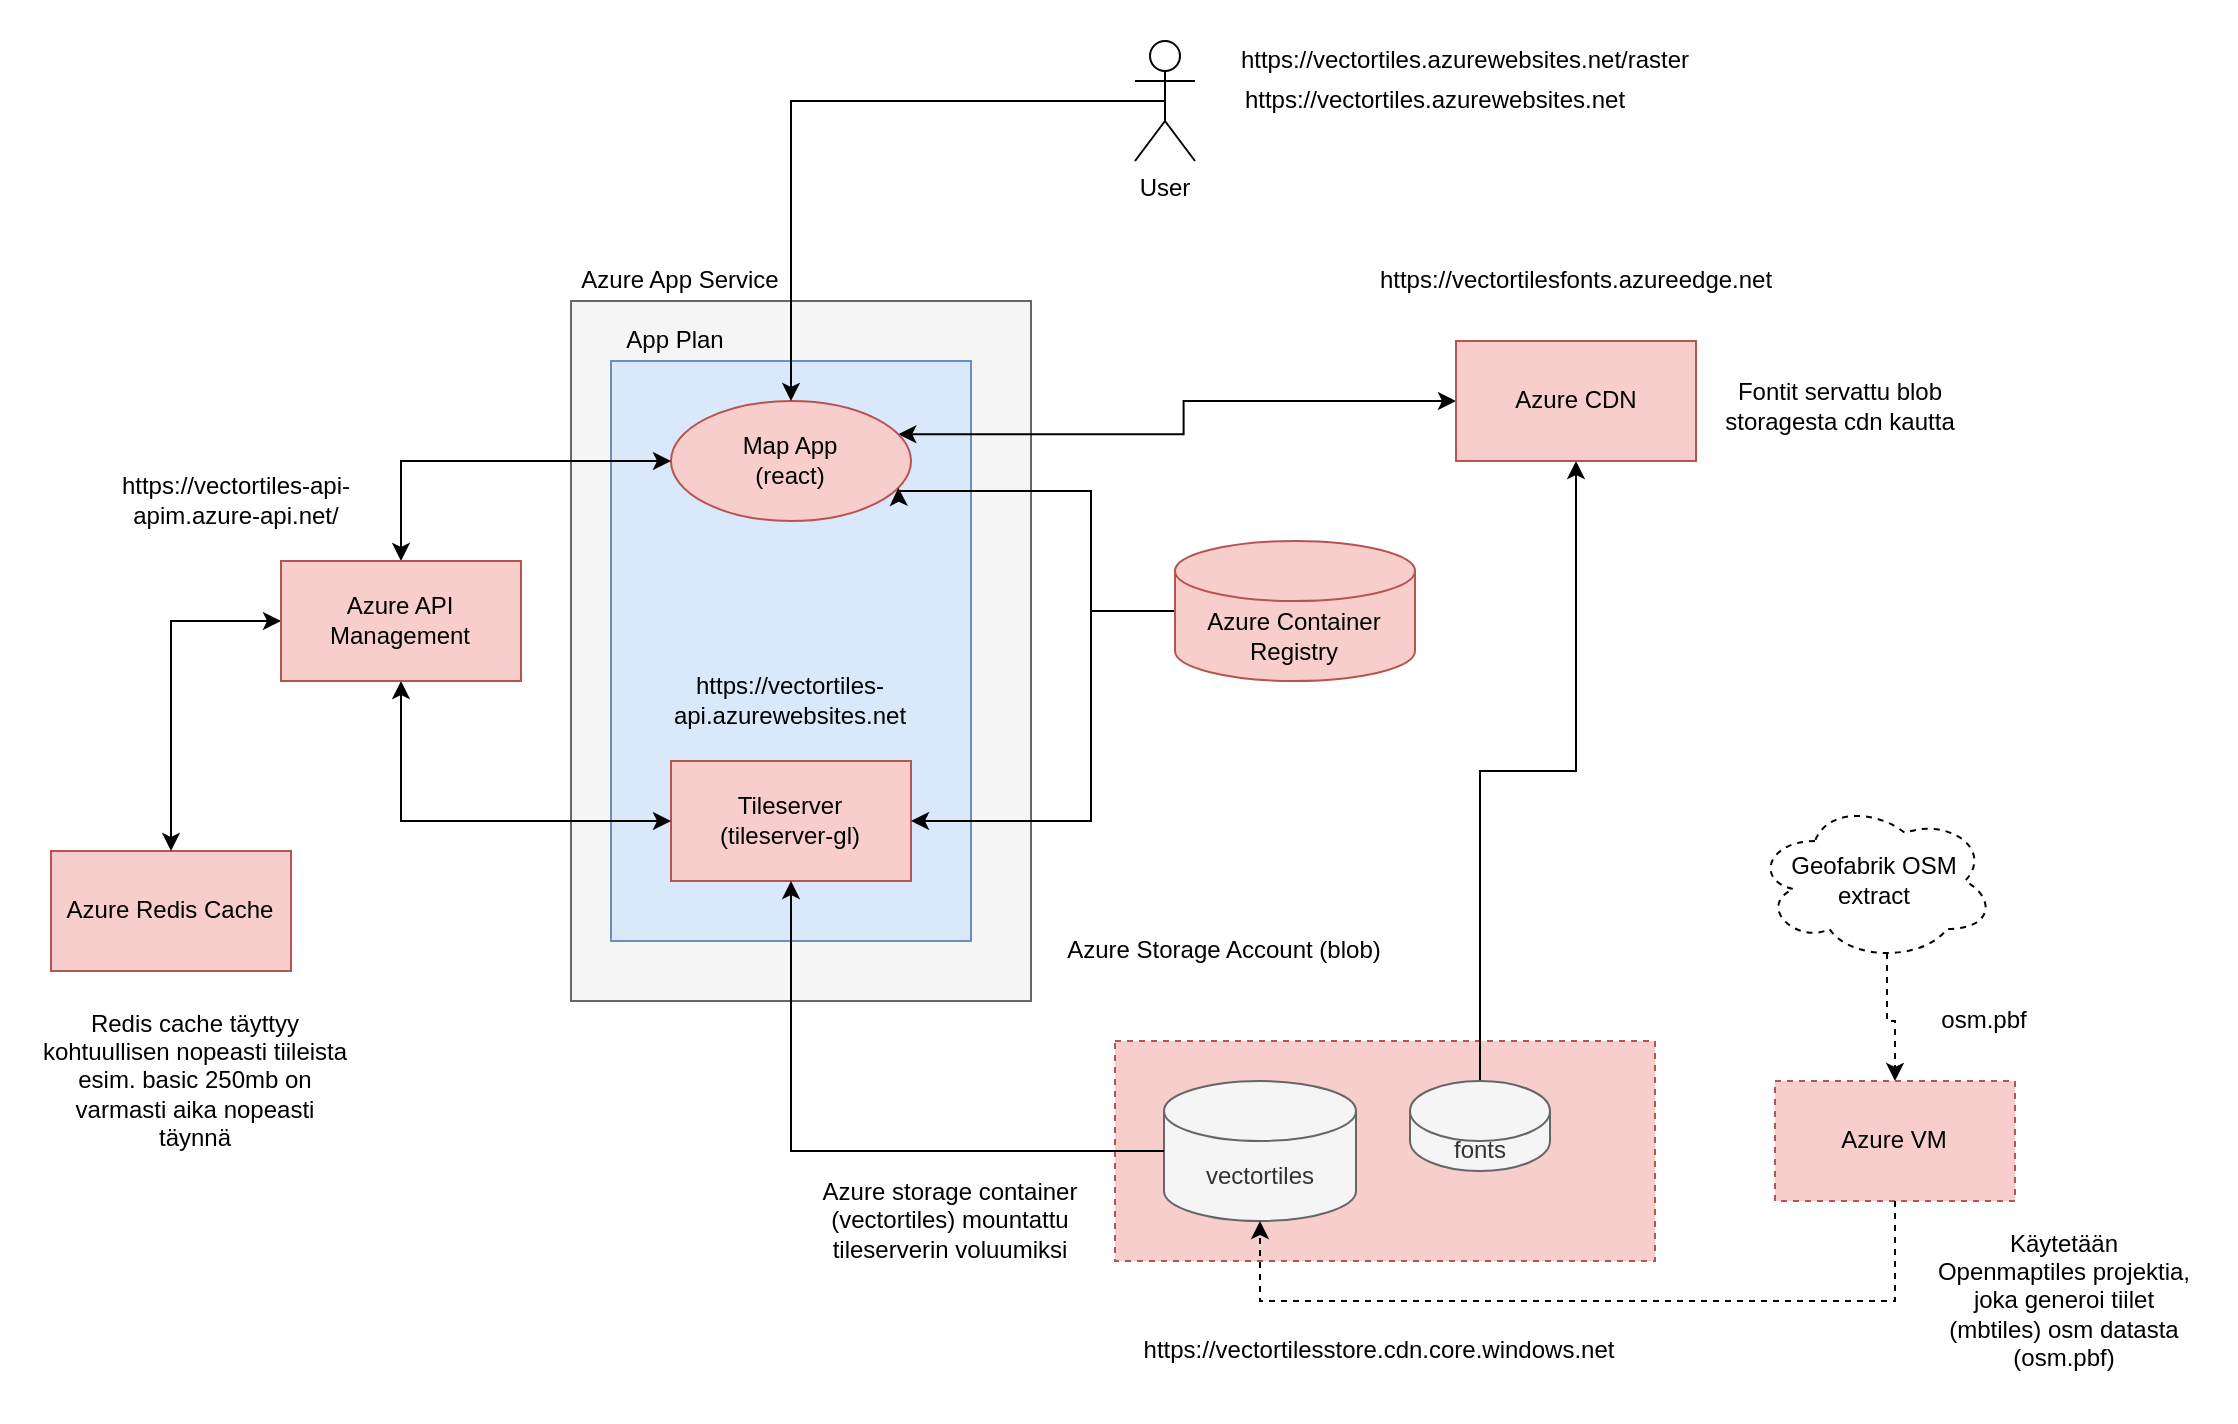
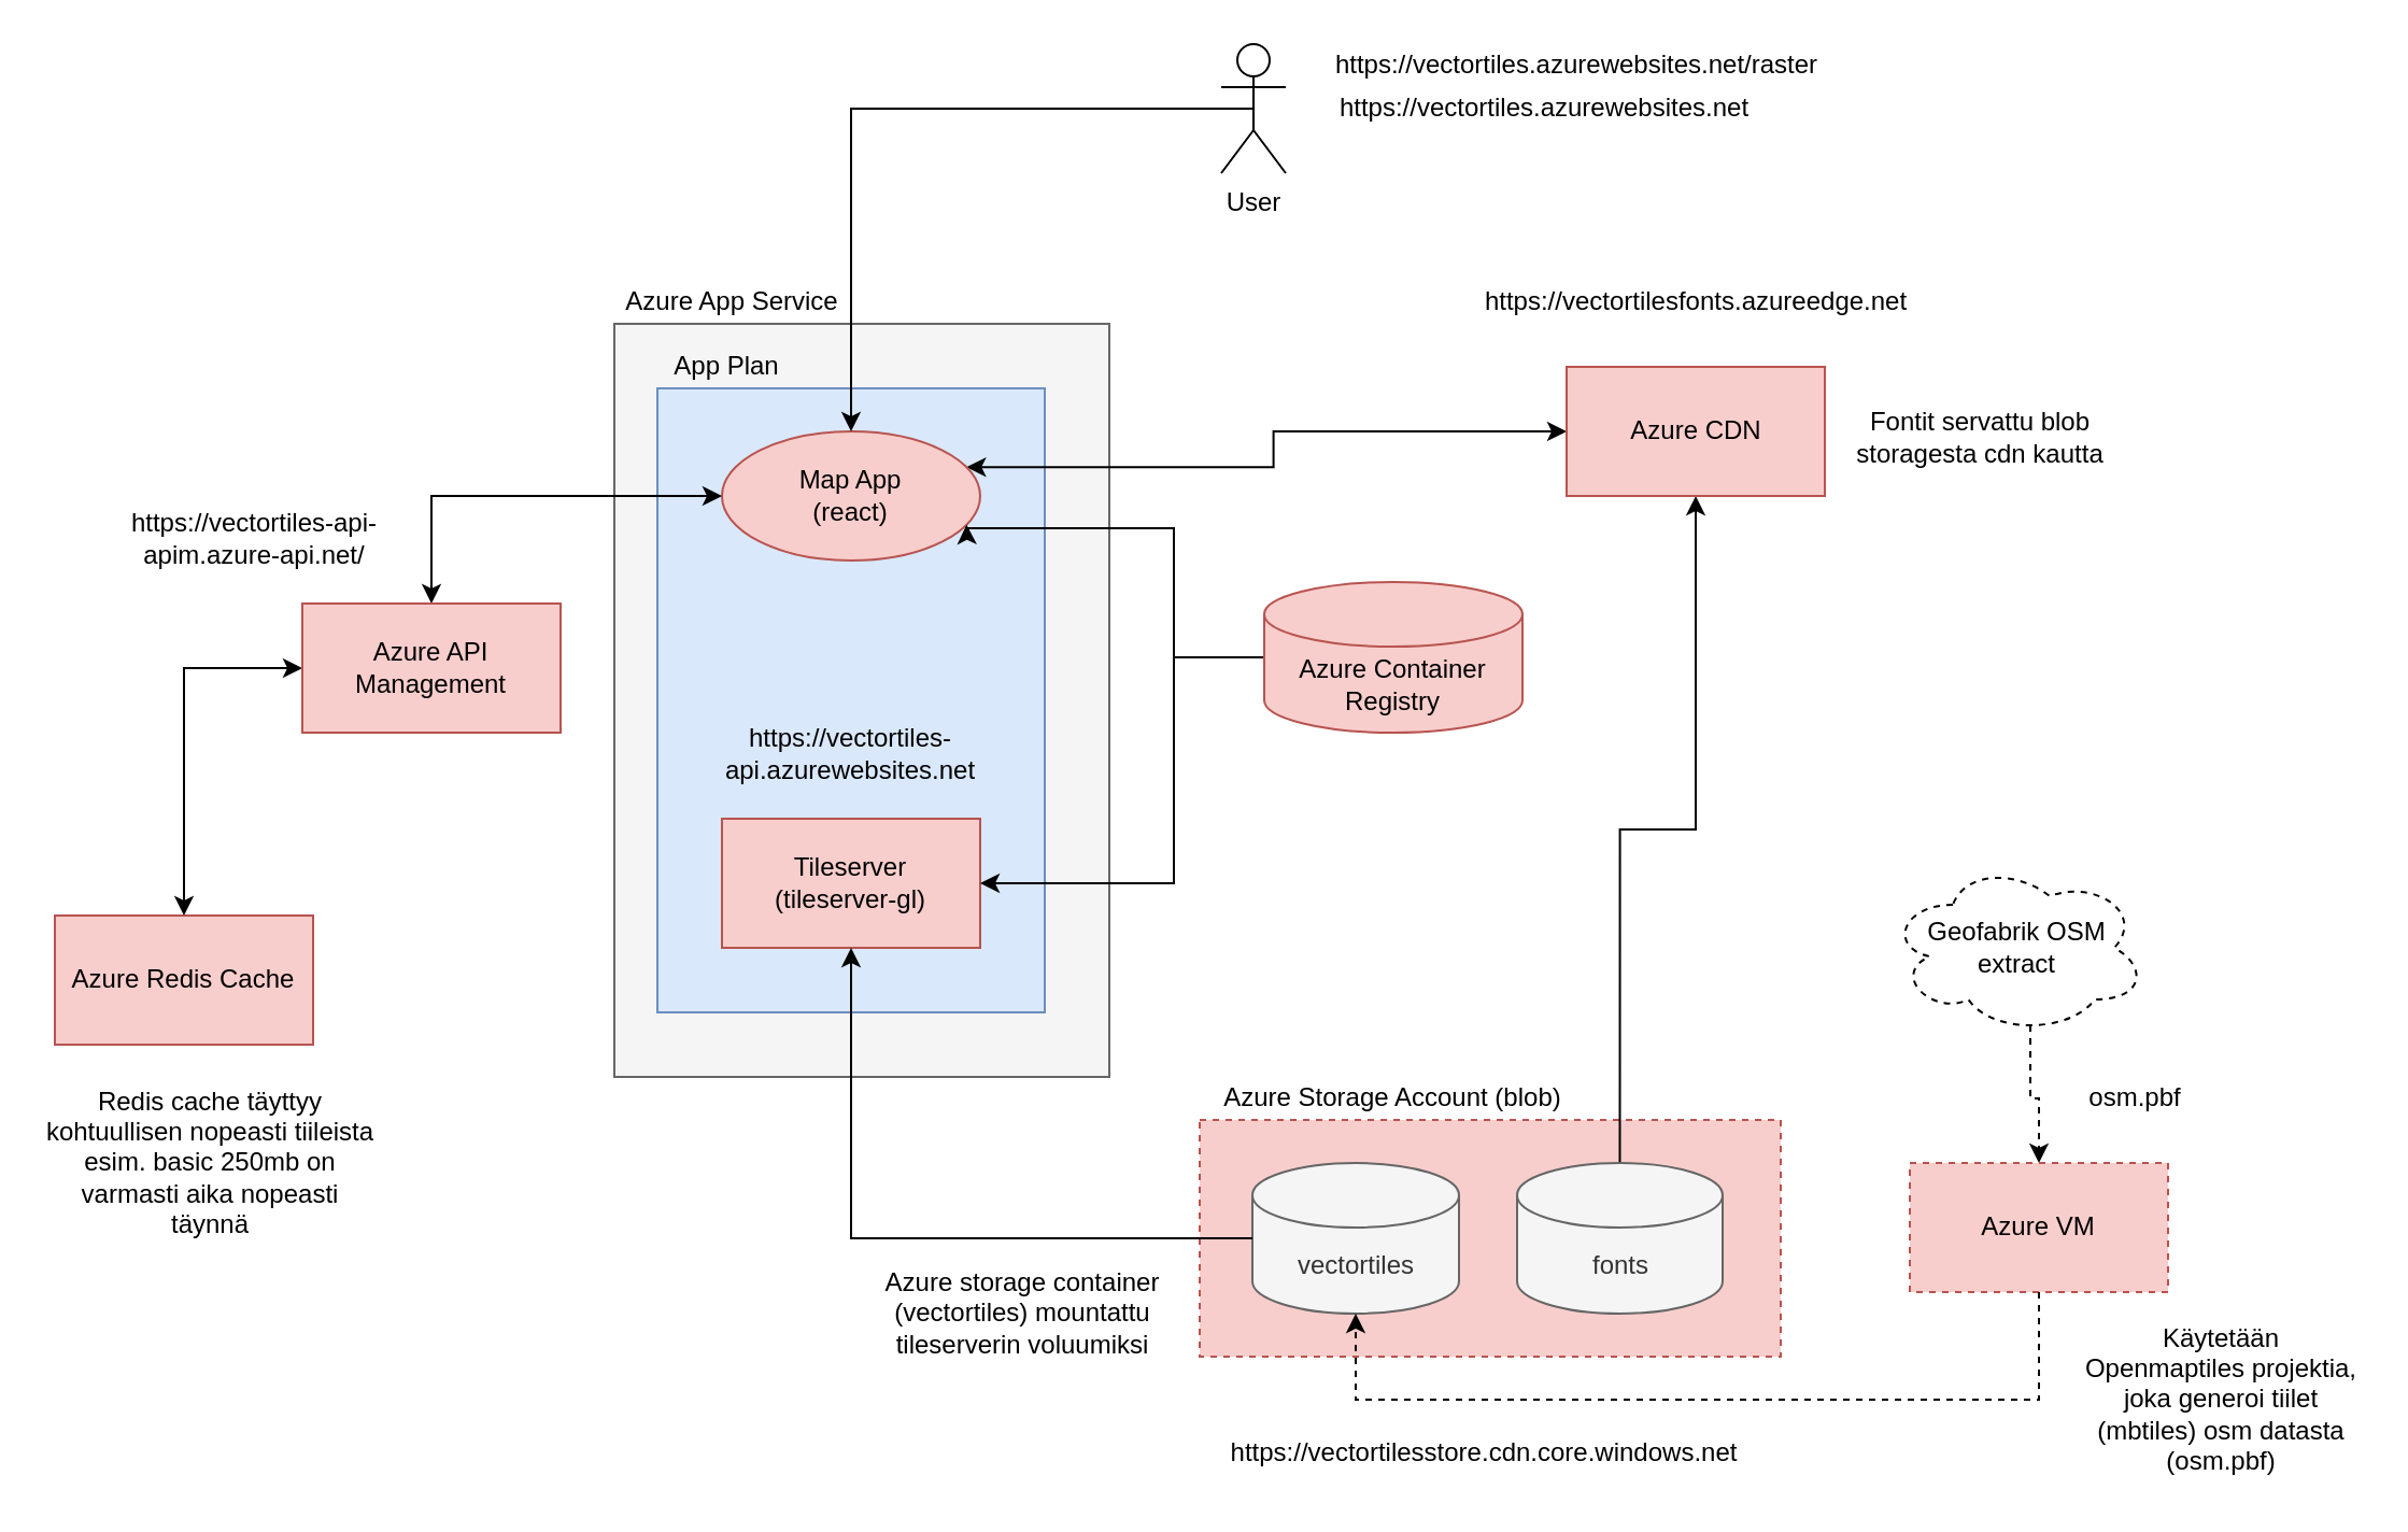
  <mxCell id="0" />
  <mxCell id="1" parent="0" />
  <mxCell id="2" value="" style="rounded=0;whiteSpace=wrap;html=1;dashed=1;fillColor=#f8cecc;strokeColor=#b85450;" vertex="1" parent="1"><mxGeometry x="557" y="520" width="270" height="110" as="geometry" /></mxCell>
  <mxCell id="3" value="" style="rounded=0;whiteSpace=wrap;html=1;fillColor=#f5f5f5;strokeColor=#666666;fontColor=#333333;" parent="1" vertex="1"><mxGeometry x="285" y="150" width="230" height="350" as="geometry" /></mxCell>
  <mxCell id="4" style="edgeStyle=orthogonalEdgeStyle;rounded=0;orthogonalLoop=1;jettySize=auto;html=1;exitX=0.5;exitY=0;exitDx=0;exitDy=0;exitPerimeter=0;entryX=0.5;entryY=1;entryDx=0;entryDy=0;" parent="1" source="39" target="26" edge="1"><mxGeometry relative="1" as="geometry" /></mxCell>
  <mxCell id="5" value="vectortiles" style="shape=cylinder3;whiteSpace=wrap;html=1;boundedLbl=1;backgroundOutline=1;size=15;fillColor=#f5f5f5;strokeColor=#666666;fontColor=#333333;" parent="1" vertex="1"><mxGeometry x="581.5" y="540" width="96" height="70" as="geometry" /></mxCell>
  <mxCell id="6" value="Azure App Service" style="text;html=1;strokeColor=none;fillColor=none;align=center;verticalAlign=middle;whiteSpace=wrap;rounded=0;" parent="1" vertex="1"><mxGeometry x="285" y="130" width="110" height="20" as="geometry" /></mxCell>
  <mxCell id="7" value="" style="rounded=0;whiteSpace=wrap;html=1;fillColor=#dae8fc;strokeColor=#6c8ebf;" parent="1" vertex="1"><mxGeometry x="305" y="180" width="180" height="290" as="geometry" /></mxCell>
  <mxCell id="8" style="edgeStyle=orthogonalEdgeStyle;rounded=0;orthogonalLoop=1;jettySize=auto;html=1;exitX=1;exitY=0.25;exitDx=0;exitDy=0;entryX=0;entryY=0.5;entryDx=0;entryDy=0;startArrow=classic;startFill=1;" parent="1" source="9" target="26" edge="1"><mxGeometry relative="1" as="geometry" /></mxCell>
  <mxCell id="9" value="Map App&lt;br&gt;(react)" style="ellipse;whiteSpace=wrap;html=1;fillColor=#f8cecc;strokeColor=#b85450;" parent="1" vertex="1"><mxGeometry x="335" y="200" width="120" height="60" as="geometry" /></mxCell>
  <mxCell id="10" value="Tileserver&lt;br&gt;(tileserver-gl)" style="rounded=0;whiteSpace=wrap;html=1;fillColor=#f8cecc;strokeColor=#b85450;" parent="1" vertex="1"><mxGeometry x="335" y="380" width="120" height="60" as="geometry" /></mxCell>
  <mxCell id="11" value="App Plan" style="text;html=1;strokeColor=none;fillColor=none;align=center;verticalAlign=middle;whiteSpace=wrap;rounded=0;" parent="1" vertex="1"><mxGeometry x="305" y="160" width="65" height="20" as="geometry" /></mxCell>
  <mxCell id="12" style="edgeStyle=orthogonalEdgeStyle;rounded=0;orthogonalLoop=1;jettySize=auto;html=1;entryX=0.5;entryY=0;entryDx=0;entryDy=0;exitX=0.5;exitY=0.5;exitDx=0;exitDy=0;exitPerimeter=0;" parent="1" source="13" target="9" edge="1"><mxGeometry relative="1" as="geometry"><Array as="points"><mxPoint x="395" y="50" /></Array><mxPoint x="455" y="0" as="sourcePoint" /></mxGeometry></mxCell>
  <mxCell id="13" value="User" style="shape=umlActor;verticalLabelPosition=bottom;verticalAlign=top;html=1;outlineConnect=0;" parent="1" vertex="1"><mxGeometry x="567" y="20" width="30" height="60" as="geometry" /></mxCell>
  <mxCell id="14" style="edgeStyle=orthogonalEdgeStyle;rounded=0;orthogonalLoop=1;jettySize=auto;html=1;exitX=0;exitY=0.5;exitDx=0;exitDy=0;exitPerimeter=0;entryX=0.5;entryY=1;entryDx=0;entryDy=0;startArrow=none;startFill=0;" parent="1" source="5" target="10" edge="1"><mxGeometry relative="1" as="geometry" /></mxCell>
  <mxCell id="15" style="edgeStyle=orthogonalEdgeStyle;rounded=0;orthogonalLoop=1;jettySize=auto;html=1;exitX=0.55;exitY=0.95;exitDx=0;exitDy=0;exitPerimeter=0;dashed=1;entryX=0.5;entryY=0;entryDx=0;entryDy=0;" parent="1" source="16" target="34" edge="1"><mxGeometry relative="1" as="geometry"><mxPoint x="1005" y="555" as="targetPoint" /></mxGeometry></mxCell>
  <mxCell id="16" value="Geofabrik OSM extract" style="ellipse;shape=cloud;whiteSpace=wrap;html=1;dashed=1;" parent="1" vertex="1"><mxGeometry x="877" y="400" width="120" height="80" as="geometry" /></mxCell>
  <mxCell id="17" style="edgeStyle=orthogonalEdgeStyle;rounded=0;orthogonalLoop=1;jettySize=auto;html=1;exitX=0;exitY=0.5;exitDx=0;exitDy=0;exitPerimeter=0;entryX=1;entryY=0.75;entryDx=0;entryDy=0;" parent="1" source="19" target="9" edge="1"><mxGeometry relative="1" as="geometry"><Array as="points"><mxPoint x="545" y="305" /><mxPoint x="545" y="245" /></Array></mxGeometry></mxCell>
  <mxCell id="18" style="edgeStyle=orthogonalEdgeStyle;rounded=0;orthogonalLoop=1;jettySize=auto;html=1;exitX=0;exitY=0.5;exitDx=0;exitDy=0;exitPerimeter=0;entryX=1;entryY=0.5;entryDx=0;entryDy=0;" parent="1" source="19" target="10" edge="1"><mxGeometry relative="1" as="geometry"><Array as="points"><mxPoint x="545" y="305" /><mxPoint x="545" y="410" /></Array></mxGeometry></mxCell>
  <mxCell id="19" value="Azure Container Registry" style="shape=cylinder3;whiteSpace=wrap;html=1;boundedLbl=1;backgroundOutline=1;size=15;fillColor=#f8cecc;strokeColor=#b85450;" parent="1" vertex="1"><mxGeometry x="587" y="270" width="120" height="70" as="geometry" /></mxCell>
  <mxCell id="20" value="Azure storage container (vectortiles) mountattu tileserverin voluumiksi" style="text;html=1;strokeColor=none;fillColor=none;align=center;verticalAlign=middle;whiteSpace=wrap;rounded=0;" parent="1" vertex="1"><mxGeometry x="395" y="580" width="160" height="60" as="geometry" /></mxCell>
  <mxCell id="21" value="Azure Redis Cache" style="rounded=0;whiteSpace=wrap;html=1;fillColor=#f8cecc;strokeColor=#b85450;" parent="1" vertex="1"><mxGeometry x="25" y="425" width="120" height="60" as="geometry" /></mxCell>
  <mxCell id="22" style="edgeStyle=orthogonalEdgeStyle;rounded=0;orthogonalLoop=1;jettySize=auto;html=1;exitX=0.5;exitY=0;exitDx=0;exitDy=0;entryX=0;entryY=0.5;entryDx=0;entryDy=0;startArrow=classic;startFill=1;" parent="1" source="25" target="9" edge="1"><mxGeometry relative="1" as="geometry"><mxPoint x="200" y="270" as="sourcePoint" /></mxGeometry></mxCell>
- <mxCell id="23" style="edgeStyle=orthogonalEdgeStyle;rounded=0;orthogonalLoop=1;jettySize=auto;html=1;exitX=0.5;exitY=1;exitDx=0;exitDy=0;entryX=0;entryY=0.5;entryDx=0;entryDy=0;startArrow=classic;startFill=1;" parent="1" source="25" target="10" edge="1"><mxGeometry relative="1" as="geometry" /></mxCell>
  <mxCell id="24" style="edgeStyle=orthogonalEdgeStyle;rounded=0;orthogonalLoop=1;jettySize=auto;html=1;exitX=0;exitY=0.5;exitDx=0;exitDy=0;entryX=0.5;entryY=0;entryDx=0;entryDy=0;startArrow=classic;startFill=1;" parent="1" source="25" target="21" edge="1"><mxGeometry relative="1" as="geometry" /></mxCell>
  <mxCell id="25" value="Azure API Management" style="rounded=0;whiteSpace=wrap;html=1;fillColor=#f8cecc;strokeColor=#b85450;" parent="1" vertex="1"><mxGeometry x="140" y="280" width="120" height="60" as="geometry" /></mxCell>
  <mxCell id="26" value="Azure CDN" style="rounded=0;whiteSpace=wrap;html=1;fillColor=#f8cecc;strokeColor=#b85450;" parent="1" vertex="1"><mxGeometry x="727.5" y="170" width="120" height="60" as="geometry" /></mxCell>
  <mxCell id="27" value="https://vectortiles.azurewebsites.net" style="text;html=1;strokeColor=none;fillColor=none;align=center;verticalAlign=middle;whiteSpace=wrap;rounded=0;dashed=1;" parent="1" vertex="1"><mxGeometry x="616.75" y="40" width="200.75" height="20" as="geometry" /></mxCell>
  <mxCell id="28" value="Redis cache täyttyy kohtuullisen nopeasti tiileista esim. basic 250mb on varmasti aika nopeasti täynnä" style="text;html=1;strokeColor=none;fillColor=none;align=center;verticalAlign=middle;whiteSpace=wrap;rounded=0;dashed=1;" parent="1" vertex="1"><mxGeometry x="20" y="500" width="155" height="80" as="geometry" /></mxCell>
  <mxCell id="29" value="https://vectortiles-api-apim.azure-api.net/" style="text;html=1;strokeColor=none;fillColor=none;align=center;verticalAlign=middle;whiteSpace=wrap;rounded=0;dashed=1;" parent="1" vertex="1"><mxGeometry x="47" y="230" width="142" height="40" as="geometry" /></mxCell>
  <mxCell id="30" value="https://vectortiles-api.azurewebsites.net" style="text;html=1;strokeColor=none;fillColor=none;align=center;verticalAlign=middle;whiteSpace=wrap;rounded=0;dashed=1;" parent="1" vertex="1"><mxGeometry x="325" y="330" width="140" height="40" as="geometry" /></mxCell>
  <mxCell id="31" value="https://vectortilesfonts.azureedge.net" style="text;html=1;strokeColor=none;fillColor=none;align=center;verticalAlign=middle;whiteSpace=wrap;rounded=0;dashed=1;" parent="1" vertex="1"><mxGeometry x="677.5" y="130" width="220" height="20" as="geometry" /></mxCell>
  <mxCell id="32" value="https://vectortilesstore.cdn.core.windows.net" style="text;html=1;strokeColor=none;fillColor=none;align=center;verticalAlign=middle;whiteSpace=wrap;rounded=0;dashed=1;" parent="1" vertex="1"><mxGeometry x="557" y="660" width="265" height="30" as="geometry" /></mxCell>
  <mxCell id="33" value="Fontit servattu blob storagesta cdn kautta" style="text;html=1;strokeColor=none;fillColor=none;align=center;verticalAlign=middle;whiteSpace=wrap;rounded=0;dashed=1;" parent="1" vertex="1"><mxGeometry x="855" y="180" width="130" height="45" as="geometry" /></mxCell>
  <mxCell id="34" value="Azure VM" style="rounded=0;whiteSpace=wrap;html=1;fillColor=#f8cecc;strokeColor=#b85450;dashed=1;" parent="1" vertex="1"><mxGeometry x="887" y="540" width="120" height="60" as="geometry" /></mxCell>
  <mxCell id="35" value="osm.pbf" style="text;html=1;strokeColor=none;fillColor=none;align=center;verticalAlign=middle;whiteSpace=wrap;rounded=0;" parent="1" vertex="1"><mxGeometry x="957" y="497.5" width="70" height="25" as="geometry" /></mxCell>
  <mxCell id="36" value="Käytetään Openmaptiles projektia, joka generoi tiilet (mbtiles) osm datasta (osm.pbf)" style="text;html=1;strokeColor=none;fillColor=none;align=center;verticalAlign=middle;whiteSpace=wrap;rounded=0;" parent="1" vertex="1"><mxGeometry x="967" y="610" width="130" height="80" as="geometry" /></mxCell>
  <mxCell id="37" value="https://vectortiles.azurewebsites.net/raster" style="text;html=1;strokeColor=none;fillColor=none;align=center;verticalAlign=middle;whiteSpace=wrap;rounded=0;dashed=1;" parent="1" vertex="1"><mxGeometry x="616.75" y="20" width="230.75" height="20" as="geometry" /></mxCell>
- <mxCell id="38" value="Azure Storage Account (blob)" style="text;html=1;strokeColor=none;fillColor=none;align=center;verticalAlign=middle;whiteSpace=wrap;rounded=0;dashed=1;" vertex="1" parent="1"><mxGeometry x="522" y="465" width="180" height="20" as="geometry" /></mxCell>
- <mxCell id="39" value="fonts" style="shape=cylinder3;whiteSpace=wrap;html=1;boundedLbl=1;backgroundOutline=1;size=15;fillColor=#f5f5f5;strokeColor=#666666;fontColor=#333333;" vertex="1" parent="1"><mxGeometry x="704.5" y="540" width="70" height="45" as="geometry" /></mxCell>
+ <mxCell id="38" value="Azure Storage Account (blob)" style="text;html=1;strokeColor=none;fillColor=none;align=center;verticalAlign=middle;whiteSpace=wrap;rounded=0;dashed=1;" vertex="1" parent="1"><mxGeometry x="557" y="500" width="180" height="20" as="geometry" /></mxCell>
+ <mxCell id="39" value="fonts" style="shape=cylinder3;whiteSpace=wrap;html=1;boundedLbl=1;backgroundOutline=1;size=15;fillColor=#f5f5f5;strokeColor=#666666;fontColor=#333333;" vertex="1" parent="1"><mxGeometry x="704.5" y="540" width="95.5" height="70" as="geometry" /></mxCell>
  <mxCell id="40" style="edgeStyle=orthogonalEdgeStyle;rounded=0;orthogonalLoop=1;jettySize=auto;html=1;exitX=0.5;exitY=1;exitDx=0;exitDy=0;entryX=0.5;entryY=1;entryDx=0;entryDy=0;entryPerimeter=0;dashed=1;" edge="1" parent="1" source="34" target="5"><mxGeometry relative="1" as="geometry"><mxPoint x="955" y="545" as="sourcePoint" /><mxPoint x="677.5" y="575" as="targetPoint" /><Array as="points"><mxPoint x="947" y="650" /><mxPoint x="630" y="650" /></Array></mxGeometry></mxCell>
